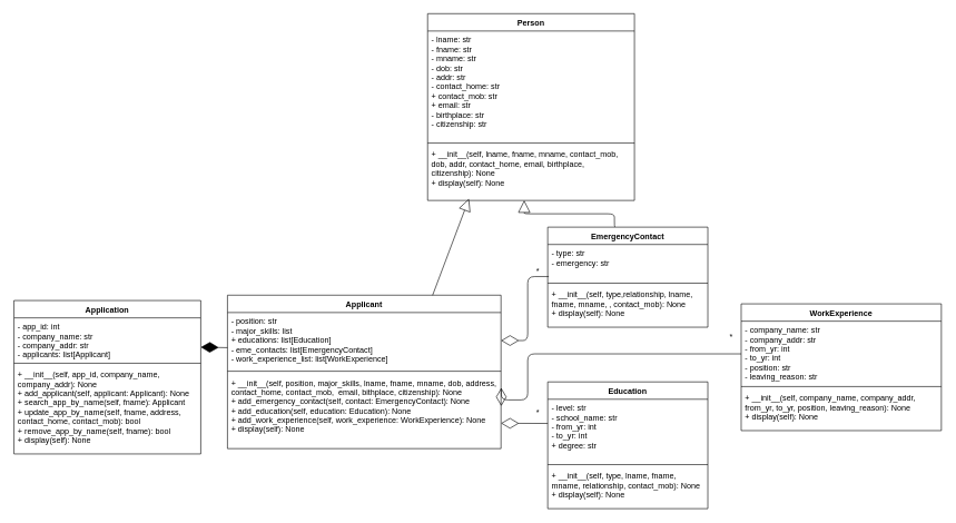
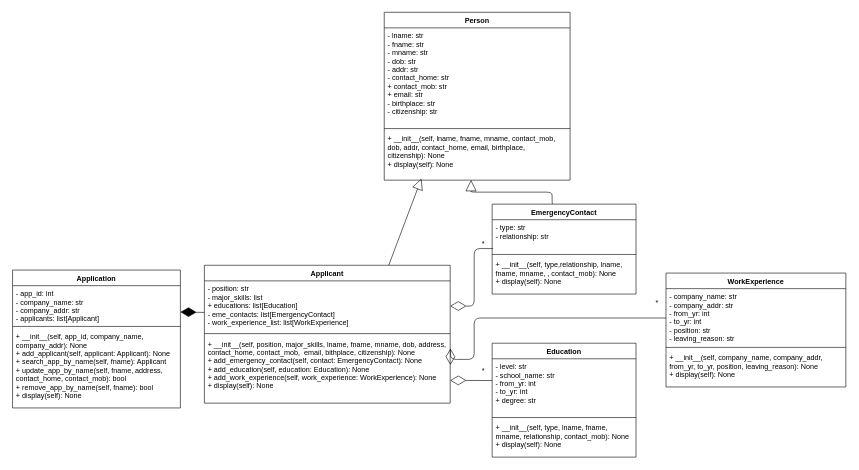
  <mxCell id="0" />
  <mxCell id="1" parent="0" />
  <mxCell id="2" value="Applicant" style="swimlane;fontStyle=1;align=center;verticalAlign=top;childLayout=stackLayout;horizontal=1;startSize=26;horizontalStack=0;resizeParent=1;resizeParentMax=0;resizeLast=0;collapsible=1;marginBottom=0;" parent="1" vertex="1"><mxGeometry x="340" y="442" width="410" height="230" as="geometry" /></mxCell>
  <mxCell id="3" value="- position: str&#10;- major_skills: list&#10;+ educations: list[Education]&#10;- eme_contacts: list[EmergencyContact]&#10;- work_experience_list: list[WorkExperience]" style="text;strokeColor=none;fillColor=none;align=left;verticalAlign=top;spacingLeft=4;spacingRight=4;overflow=hidden;rotatable=0;points=[[0,0.5],[1,0.5]];portConstraint=eastwest;" parent="2" vertex="1"><mxGeometry y="26" width="410" height="84" as="geometry" /></mxCell>
  <mxCell id="4" value="" style="line;strokeWidth=1;fillColor=none;align=left;verticalAlign=middle;spacingTop=-1;spacingLeft=3;spacingRight=3;rotatable=0;labelPosition=right;points=[];portConstraint=eastwest;strokeColor=inherit;" parent="2" vertex="1"><mxGeometry y="110" width="410" height="8" as="geometry" /></mxCell>
  <mxCell id="5" value="+ __init__(self, position, major_skills, lname, fname, mname, dob, address, &#10;contact_home, contact_mob,  email, bithplace, citizenship): None&#10;+ add_emergency_contact(self, contact: EmergencyContact): None&#10;+ add_education(self, education: Education): None&#10;+ add_work_experience(self, work_experience: WorkExperience): None&#10;+ display(self): None" style="text;strokeColor=none;fillColor=none;align=left;verticalAlign=top;spacingLeft=4;spacingRight=4;overflow=hidden;rotatable=0;points=[[0,0.5],[1,0.5]];portConstraint=eastwest;fontStyle=0" parent="2" vertex="1"><mxGeometry y="118" width="410" height="112" as="geometry" /></mxCell>
  <mxCell id="6" value="" style="endArrow=diamondThin;endFill=0;endSize=24;html=1;exitX=0.007;exitY=0.891;exitDx=0;exitDy=0;exitPerimeter=0;edgeStyle=orthogonalEdgeStyle;entryX=1;entryY=0.5;entryDx=0;entryDy=0;" parent="1" source="19" target="3" edge="1"><mxGeometry width="160" relative="1" as="geometry"><mxPoint x="813.11" y="408.952" as="sourcePoint" /><mxPoint x="750" y="482" as="targetPoint" /><Array as="points"><mxPoint x="790" y="414" /><mxPoint x="790" y="510" /></Array></mxGeometry></mxCell>
  <mxCell id="7" value="*" style="text;html=1;align=center;verticalAlign=middle;resizable=0;points=[];autosize=1;strokeColor=none;fillColor=none;" parent="1" vertex="1"><mxGeometry x="790" y="391" width="30" height="30" as="geometry" /></mxCell>
  <mxCell id="8" value="" style="endArrow=diamondThin;endFill=0;endSize=24;html=1;exitX=0;exitY=0.386;exitDx=0;exitDy=0;exitPerimeter=0;" parent="1" source="23" edge="1"><mxGeometry width="160" relative="1" as="geometry"><mxPoint x="818.29" y="632.842" as="sourcePoint" /><mxPoint x="750" y="634" as="targetPoint" /></mxGeometry></mxCell>
  <mxCell id="9" value="" style="endArrow=block;endSize=16;endFill=0;html=1;elbow=vertical;exitX=0.421;exitY=-0.003;exitDx=0;exitDy=0;exitPerimeter=0;entryX=0.467;entryY=0.998;entryDx=0;entryDy=0;entryPerimeter=0;edgeStyle=orthogonalEdgeStyle;" parent="1" source="18" target="15" edge="1"><mxGeometry width="160" relative="1" as="geometry"><mxPoint x="884.09" y="372.5" as="sourcePoint" /><mxPoint x="791.33" y="261.838" as="targetPoint" /><Array as="points"><mxPoint x="920" y="320" /><mxPoint x="785" y="320" /></Array></mxGeometry></mxCell>
  <mxCell id="10" value="" style="endArrow=block;endSize=16;endFill=0;html=1;elbow=vertical;entryX=0.2;entryY=0.969;entryDx=0;entryDy=0;entryPerimeter=0;exitX=0.75;exitY=0;exitDx=0;exitDy=0;" parent="1" source="2" target="15" edge="1"><mxGeometry width="160" relative="1" as="geometry"><mxPoint x="654" y="440" as="sourcePoint" /><mxPoint x="694.1" y="261.838" as="targetPoint" /></mxGeometry></mxCell>
  <mxCell id="11" value="*" style="text;html=1;align=center;verticalAlign=middle;resizable=0;points=[];autosize=1;strokeColor=none;fillColor=none;" parent="1" vertex="1"><mxGeometry x="790" y="604.41" width="30" height="30" as="geometry" /></mxCell>
  <mxCell id="12" value="Person" style="swimlane;fontStyle=1;align=center;verticalAlign=top;childLayout=stackLayout;horizontal=1;startSize=26;horizontalStack=0;resizeParent=1;resizeParentMax=0;resizeLast=0;collapsible=1;marginBottom=0;" parent="1" vertex="1"><mxGeometry x="640" y="20" width="310" height="280" as="geometry" /></mxCell>
  <mxCell id="13" value="- lname: str&#10;- fname: str&#10;- mname: str&#10;- dob: str&#10;- addr: str&#10;- contact_home: str&#10;+ contact_mob: str&#10;+ email: str&#10;- birthplace: str&#10;- citizenship: str" style="text;strokeColor=none;fillColor=none;align=left;verticalAlign=top;spacingLeft=4;spacingRight=4;overflow=hidden;rotatable=0;points=[[0,0.5],[1,0.5]];portConstraint=eastwest;" parent="12" vertex="1"><mxGeometry y="26" width="310" height="164" as="geometry" /></mxCell>
  <mxCell id="14" value="" style="line;strokeWidth=1;fillColor=none;align=left;verticalAlign=middle;spacingTop=-1;spacingLeft=3;spacingRight=3;rotatable=0;labelPosition=right;points=[];portConstraint=eastwest;strokeColor=inherit;" parent="12" vertex="1"><mxGeometry y="190" width="310" height="8" as="geometry" /></mxCell>
  <mxCell id="15" value="+ __init__(self, lname, fname, mname, contact_mob,&#10;dob, addr, contact_home, email, birthplace, &#10;citizenship): None&#10;+ display(self): None&#10;" style="text;strokeColor=none;fillColor=none;align=left;verticalAlign=top;spacingLeft=4;spacingRight=4;overflow=hidden;rotatable=0;points=[[0,0.5],[1,0.5]];portConstraint=eastwest;" parent="12" vertex="1"><mxGeometry y="198" width="310" height="82" as="geometry" /></mxCell>
  <mxCell id="16" value="" style="endArrow=diamondThin;endFill=0;endSize=24;html=1;entryX=1.001;entryY=0.429;entryDx=0;entryDy=0;entryPerimeter=0;edgeStyle=orthogonalEdgeStyle;" parent="1" source="27" target="5" edge="1"><mxGeometry width="160" relative="1" as="geometry"><mxPoint x="1080" y="530" as="sourcePoint" /><mxPoint x="930" y="631.588" as="targetPoint" /><Array as="points"><mxPoint x="790" y="530" /><mxPoint x="790" y="599" /></Array></mxGeometry></mxCell>
  <mxCell id="17" value="*" style="text;html=1;align=center;verticalAlign=middle;resizable=0;points=[];autosize=1;strokeColor=none;fillColor=none;" parent="1" vertex="1"><mxGeometry x="1080" y="490" width="30" height="30" as="geometry" /></mxCell>
  <mxCell id="18" value="EmergencyContact" style="swimlane;fontStyle=1;align=center;verticalAlign=top;childLayout=stackLayout;horizontal=1;startSize=26;horizontalStack=0;resizeParent=1;resizeParentMax=0;resizeLast=0;collapsible=1;marginBottom=0;" parent="1" vertex="1"><mxGeometry x="820" y="340" width="240" height="150" as="geometry" /></mxCell>
- <mxCell id="19" value="- type: str&#10;- emergency: str" style="text;strokeColor=none;fillColor=none;align=left;verticalAlign=top;spacingLeft=4;spacingRight=4;overflow=hidden;rotatable=0;points=[[0,0.5],[1,0.5]];portConstraint=eastwest;" parent="18" vertex="1"><mxGeometry y="26" width="240" height="54" as="geometry" /></mxCell>
+ <mxCell id="19" value="- type: str&#10;- relationship: str" style="text;strokeColor=none;fillColor=none;align=left;verticalAlign=top;spacingLeft=4;spacingRight=4;overflow=hidden;rotatable=0;points=[[0,0.5],[1,0.5]];portConstraint=eastwest;" parent="18" vertex="1"><mxGeometry y="26" width="240" height="54" as="geometry" /></mxCell>
  <mxCell id="20" value="" style="line;strokeWidth=1;fillColor=none;align=left;verticalAlign=middle;spacingTop=-1;spacingLeft=3;spacingRight=3;rotatable=0;labelPosition=right;points=[];portConstraint=eastwest;strokeColor=inherit;" parent="18" vertex="1"><mxGeometry y="80" width="240" height="8" as="geometry" /></mxCell>
  <mxCell id="21" value="+ __init__(self, type,relationship, lname, &#10;fname, mname, , contact_mob): None&#10;+ display(self): None" style="text;strokeColor=none;fillColor=none;align=left;verticalAlign=top;spacingLeft=4;spacingRight=4;overflow=hidden;rotatable=0;points=[[0,0.5],[1,0.5]];portConstraint=eastwest;" parent="18" vertex="1"><mxGeometry y="88" width="240" height="62" as="geometry" /></mxCell>
  <mxCell id="22" value="Education" style="swimlane;fontStyle=1;align=center;verticalAlign=top;childLayout=stackLayout;horizontal=1;startSize=26;horizontalStack=0;resizeParent=1;resizeParentMax=0;resizeLast=0;collapsible=1;marginBottom=0;" parent="1" vertex="1"><mxGeometry x="820" y="572" width="240" height="190" as="geometry" /></mxCell>
  <mxCell id="23" value="- level: str&#10;- school_name: str&#10;- from_yr: int&#10;- to_yr: int&#10;+ degree: str" style="text;strokeColor=none;fillColor=none;align=left;verticalAlign=top;spacingLeft=4;spacingRight=4;overflow=hidden;rotatable=0;points=[[0,0.5],[1,0.5]];portConstraint=eastwest;" parent="22" vertex="1"><mxGeometry y="26" width="240" height="94" as="geometry" /></mxCell>
  <mxCell id="24" value="" style="line;strokeWidth=1;fillColor=none;align=left;verticalAlign=middle;spacingTop=-1;spacingLeft=3;spacingRight=3;rotatable=0;labelPosition=right;points=[];portConstraint=eastwest;strokeColor=inherit;" parent="22" vertex="1"><mxGeometry y="120" width="240" height="8" as="geometry" /></mxCell>
  <mxCell id="25" value="+ __init__(self, type, lname, fname, &#10;mname, relationship, contact_mob): None&#10;+ display(self): None" style="text;strokeColor=none;fillColor=none;align=left;verticalAlign=top;spacingLeft=4;spacingRight=4;overflow=hidden;rotatable=0;points=[[0,0.5],[1,0.5]];portConstraint=eastwest;" parent="22" vertex="1"><mxGeometry y="128" width="240" height="62" as="geometry" /></mxCell>
  <mxCell id="26" value="WorkExperience" style="swimlane;fontStyle=1;align=center;verticalAlign=top;childLayout=stackLayout;horizontal=1;startSize=26;horizontalStack=0;resizeParent=1;resizeParentMax=0;resizeLast=0;collapsible=1;marginBottom=0;" parent="1" vertex="1"><mxGeometry x="1110" y="455" width="300" height="190" as="geometry" /></mxCell>
  <mxCell id="27" value="- company_name: str&#10;- company_addr: str&#10;- from_yr: int&#10;- to_yr: int&#10;- position: str&#10;- leaving_reason: str" style="text;strokeColor=none;fillColor=none;align=left;verticalAlign=top;spacingLeft=4;spacingRight=4;overflow=hidden;rotatable=0;points=[[0,0.5],[1,0.5]];portConstraint=eastwest;" parent="26" vertex="1"><mxGeometry y="26" width="300" height="94" as="geometry" /></mxCell>
  <mxCell id="28" value="" style="line;strokeWidth=1;fillColor=none;align=left;verticalAlign=middle;spacingTop=-1;spacingLeft=3;spacingRight=3;rotatable=0;labelPosition=right;points=[];portConstraint=eastwest;strokeColor=inherit;" parent="26" vertex="1"><mxGeometry y="120" width="300" height="8" as="geometry" /></mxCell>
  <mxCell id="29" value="+ __init__(self, company_name, company_addr, &#10;from_yr, to_yr, position, leaving_reason): None&#10;+ display(self): None" style="text;strokeColor=none;fillColor=none;align=left;verticalAlign=top;spacingLeft=4;spacingRight=4;overflow=hidden;rotatable=0;points=[[0,0.5],[1,0.5]];portConstraint=eastwest;" parent="26" vertex="1"><mxGeometry y="128" width="300" height="62" as="geometry" /></mxCell>
  <mxCell id="30" value="Application" style="swimlane;fontStyle=1;align=center;verticalAlign=top;childLayout=stackLayout;horizontal=1;startSize=26;horizontalStack=0;resizeParent=1;resizeParentMax=0;resizeLast=0;collapsible=1;marginBottom=0;" parent="1" vertex="1"><mxGeometry x="20" y="450" width="280" height="230" as="geometry" /></mxCell>
  <mxCell id="31" value="- app_id: int&#10;- company_name: str&#10;- company_addr: str&#10;- applicants: list[Applicant]" style="text;strokeColor=none;fillColor=none;align=left;verticalAlign=top;spacingLeft=4;spacingRight=4;overflow=hidden;rotatable=0;points=[[0,0.5],[1,0.5]];portConstraint=eastwest;" parent="30" vertex="1"><mxGeometry y="26" width="280" height="64" as="geometry" /></mxCell>
  <mxCell id="32" value="" style="line;strokeWidth=1;fillColor=none;align=left;verticalAlign=middle;spacingTop=-1;spacingLeft=3;spacingRight=3;rotatable=0;labelPosition=right;points=[];portConstraint=eastwest;strokeColor=inherit;" parent="30" vertex="1"><mxGeometry y="90" width="280" height="8" as="geometry" /></mxCell>
  <mxCell id="33" value="+ __init__(self, app_id, company_name, &#10;company_addr): None&#10;+ add_applicant(self, applicant: Applicant): None&#10;+ search_app_by_name(self, fname): Applicant&#10;+ update_app_by_name(self, fname, address, &#10;contact_home, contact_mob): bool&#10;+ remove_app_by_name(self, fname): bool&#10;+ display(self): None" style="text;strokeColor=none;fillColor=none;align=left;verticalAlign=top;spacingLeft=4;spacingRight=4;overflow=hidden;rotatable=0;points=[[0,0.5],[1,0.5]];portConstraint=eastwest;" parent="30" vertex="1"><mxGeometry y="98" width="280" height="132" as="geometry" /></mxCell>
  <mxCell id="34" value="" style="endArrow=diamondThin;endFill=1;endSize=24;html=1;elbow=vertical;exitX=0;exitY=0.627;exitDx=0;exitDy=0;exitPerimeter=0;entryX=1;entryY=0.687;entryDx=0;entryDy=0;entryPerimeter=0;" parent="1" source="3" target="31" edge="1"><mxGeometry width="160" relative="1" as="geometry"><mxPoint x="160" y="560" as="sourcePoint" /><mxPoint x="320" y="560" as="targetPoint" /></mxGeometry></mxCell>
